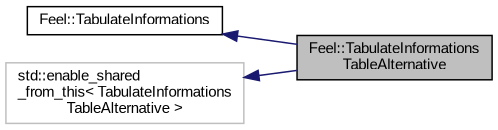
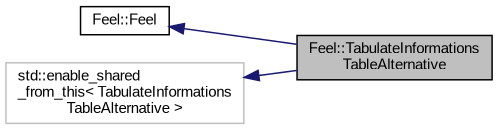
  digraph {
    rankdir=LR
    fontname="Liberation Sans"
    node [color=black fillcolor=white fontname="Liberation Sans" fontsize=10 shape=record style=filled]
    edge [color=midnightblue dir=back fontname="Liberation Sans" fontsize=10 labelfontname=Helvetica labelfontsize=10 style=solid]
    n1 [fillcolor=grey75 fontcolor=black height=0.2 label="Feel::TabulateInformations\lTableAlternative" width=0.4]
-   n2 [height=0.2 label="Feel::TabulateInformations" width=0.4]
+   n2 [height=0.2 label="Feel::Feel" width=0.4]
    n3 [color=grey75 height=0.2 label="std::enable_shared\l_from_this\< TabulateInformations\lTableAlternative \>" width=0.4]
    n2 -> n1
    n3 -> n1
  }
